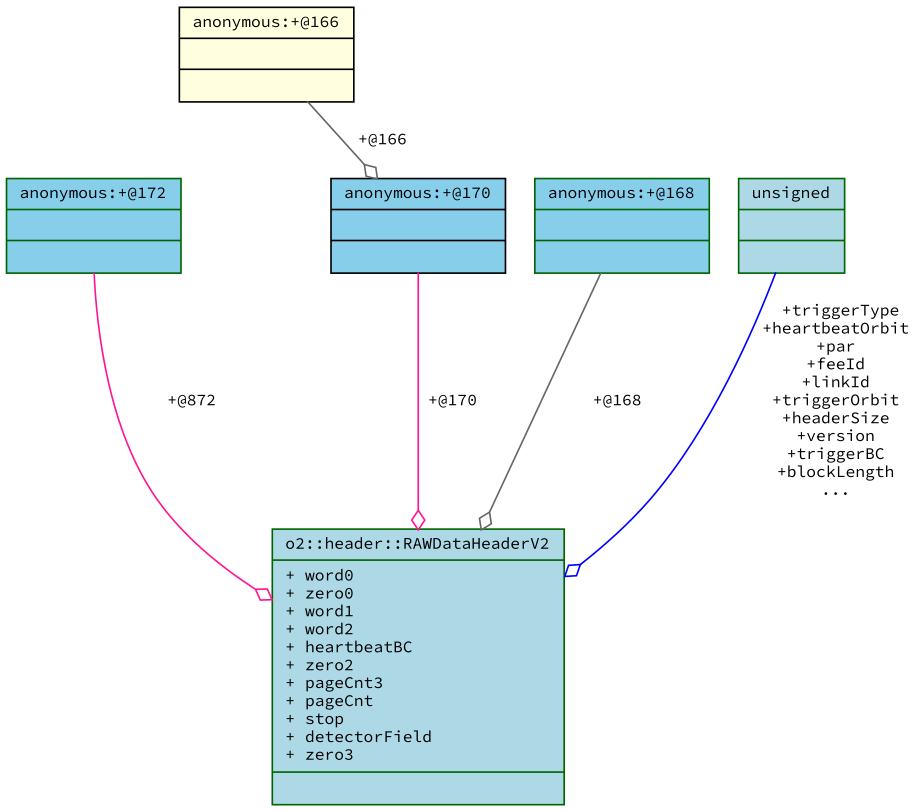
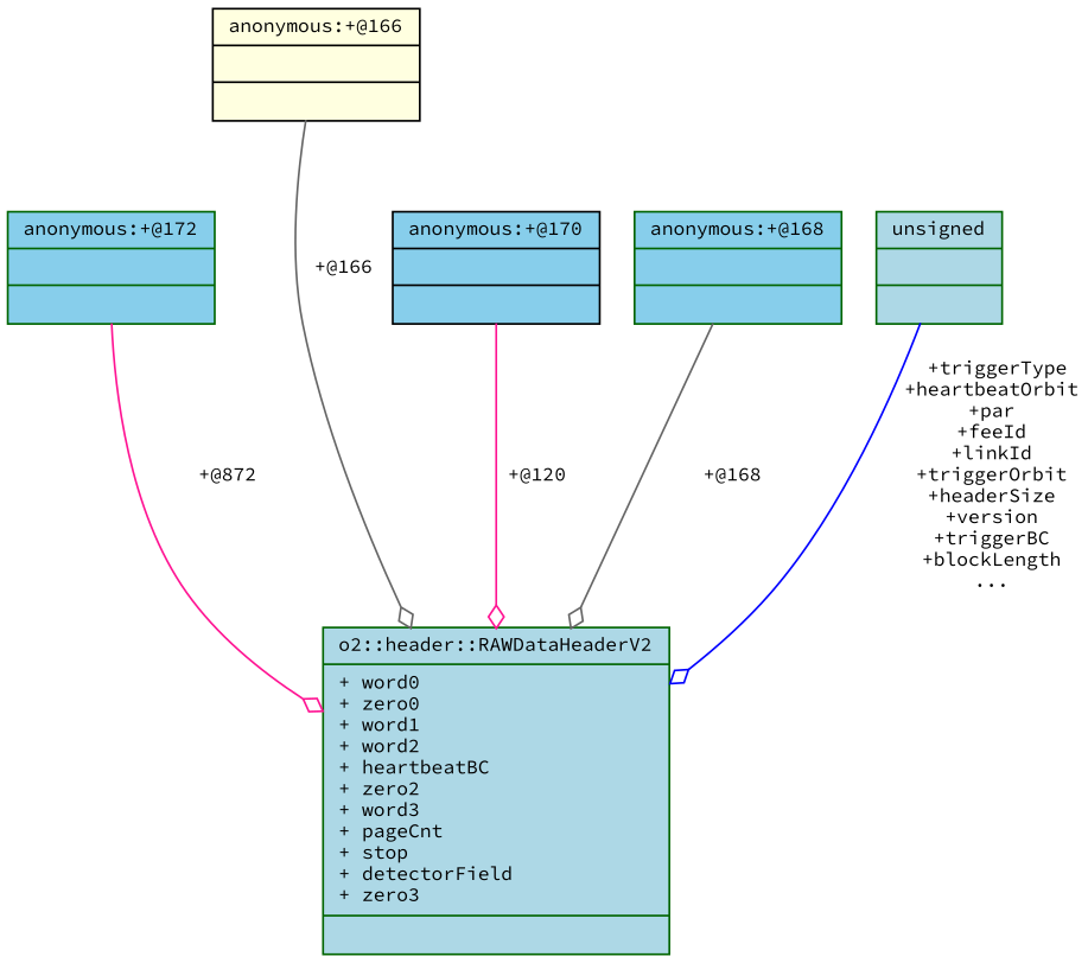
  digraph {
    fontname="Source Code Pro"
    node [color=darkgreen fillcolor=skyblue fontname="Source Code Pro" fontsize=10 shape=record style=filled]
    edge [arrowhead=odiamond color=deeppink fontname="Source Code Pro" fontsize=10 labelfontname=Helvetica labelfontsize=10 style=solid]
-   n1 [fillcolor=lightblue fontcolor=black height=0.2 label="{o2::header::RAWDataHeaderV2\n|+ word0\l+ zero0\l+ word1\l+ word2\l+ heartbeatBC\l+ zero2\l+ pageCnt3\l+ pageCnt\l+ stop\l+ detectorField\l+ zero3\l|}" width=0.4]
+   n1 [fillcolor=lightblue fontcolor=black height=0.2 label="{o2::header::RAWDataHeaderV2\n|+ word0\l+ zero0\l+ word1\l+ word2\l+ heartbeatBC\l+ zero2\l+ word3\l+ pageCnt\l+ stop\l+ detectorField\l+ zero3\l|}" width=0.4]
    n2 [height=0.2 label="{anonymous:+@172\n||}" width=0.4]
    n3 [color=black fillcolor=lightyellow height=0.2 label="{anonymous:+@166\n||}" width=0.4]
    n4 [height=0.2 label="{anonymous:+@168\n||}" width=0.4]
    n5 [fillcolor=lightblue height=0.2 label="{unsigned\n||}" width=0.4]
    n6 [color=black height=0.2 label="{anonymous:+@170\n||}" width=0.4]
    n2 -> n1 [label=" +@872"]
-   n3 -> n6 [color=gray40 label=" +@166"]
+   n3 -> n1 [color=gray40 label=" +@166"]
    n4 -> n1 [color=gray40 label=" +@168"]
    n5 -> n1 [color=blue label=" +triggerType\n+heartbeatOrbit\n+par\n+feeId\n+linkId\n+triggerOrbit\n+headerSize\n+version\n+triggerBC\n+blockLength\n..."]
-   n6 -> n1 [label=" +@170"]
+   n6 -> n1 [label=" +@120"]
  }
